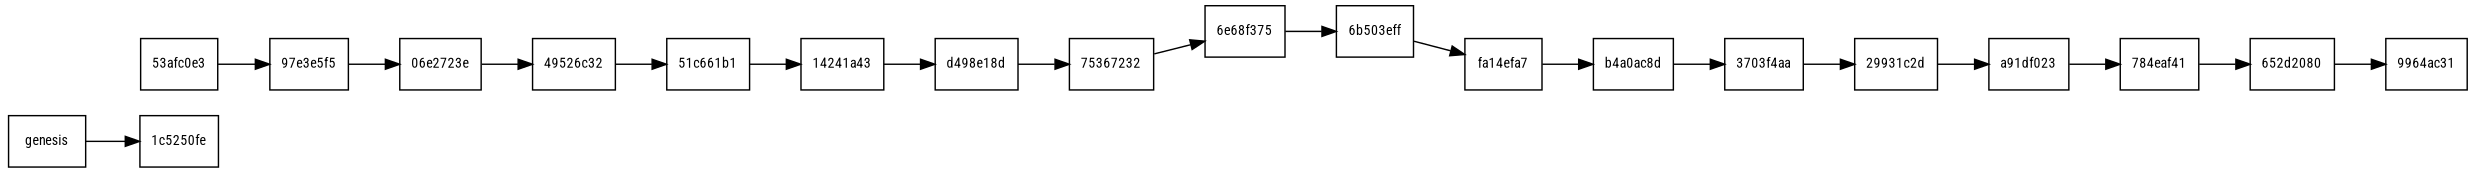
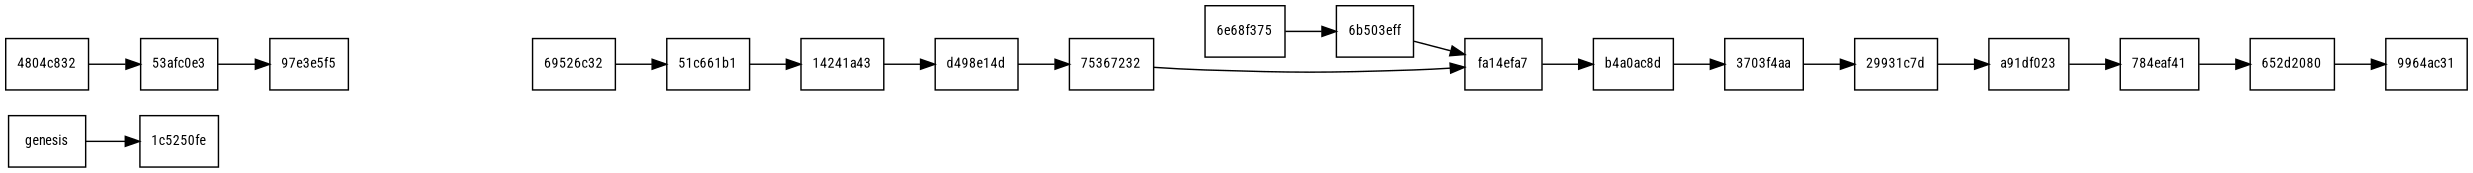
  digraph {
    fontname="Roboto Condensed"
    rankdir=LR
    node [fontname="Roboto Condensed" fontsize=10 shape=box]
    edge [fontname="Roboto Condensed"]
    genesis
    "1c5250fe"
+   "4804c832"
    "53afc0e3"
    "97e3e5f5"
-   "06e2723e"
-   "49526c32"
+   "49526c32" [label="69526c32"]
    "51c661b1"
    "14241a43"
-   d498e14d [label=d498e18d]
+   d498e14d
    75367232
    "6e68f375"
    "6b503eff"
    fa14efa7
    b4a0ac8d
    "3703f4aa"
-   "29931c2d"
+   "29931c2d" [label="29931c7d"]
    a91df023
    n19 [label="784eaf41"]
    "652d2080"
    "9964ac31"
    genesis -> "1c5250fe"
+   "4804c832" -> "53afc0e3"
    "53afc0e3" -> "97e3e5f5"
-   "97e3e5f5" -> "06e2723e"
-   "06e2723e" -> "49526c32"
    "49526c32" -> "51c661b1"
    "51c661b1" -> "14241a43"
    "14241a43" -> d498e14d
    d498e14d -> 75367232
-   75367232 -> "6e68f375"
+   75367232 -> fa14efa7
    "6e68f375" -> "6b503eff"
    "6b503eff" -> fa14efa7
    fa14efa7 -> b4a0ac8d
    b4a0ac8d -> "3703f4aa"
    "3703f4aa" -> "29931c2d"
    "29931c2d" -> a91df023
    a91df023 -> n19
    n19 -> "652d2080"
    "652d2080" -> "9964ac31"
  }
